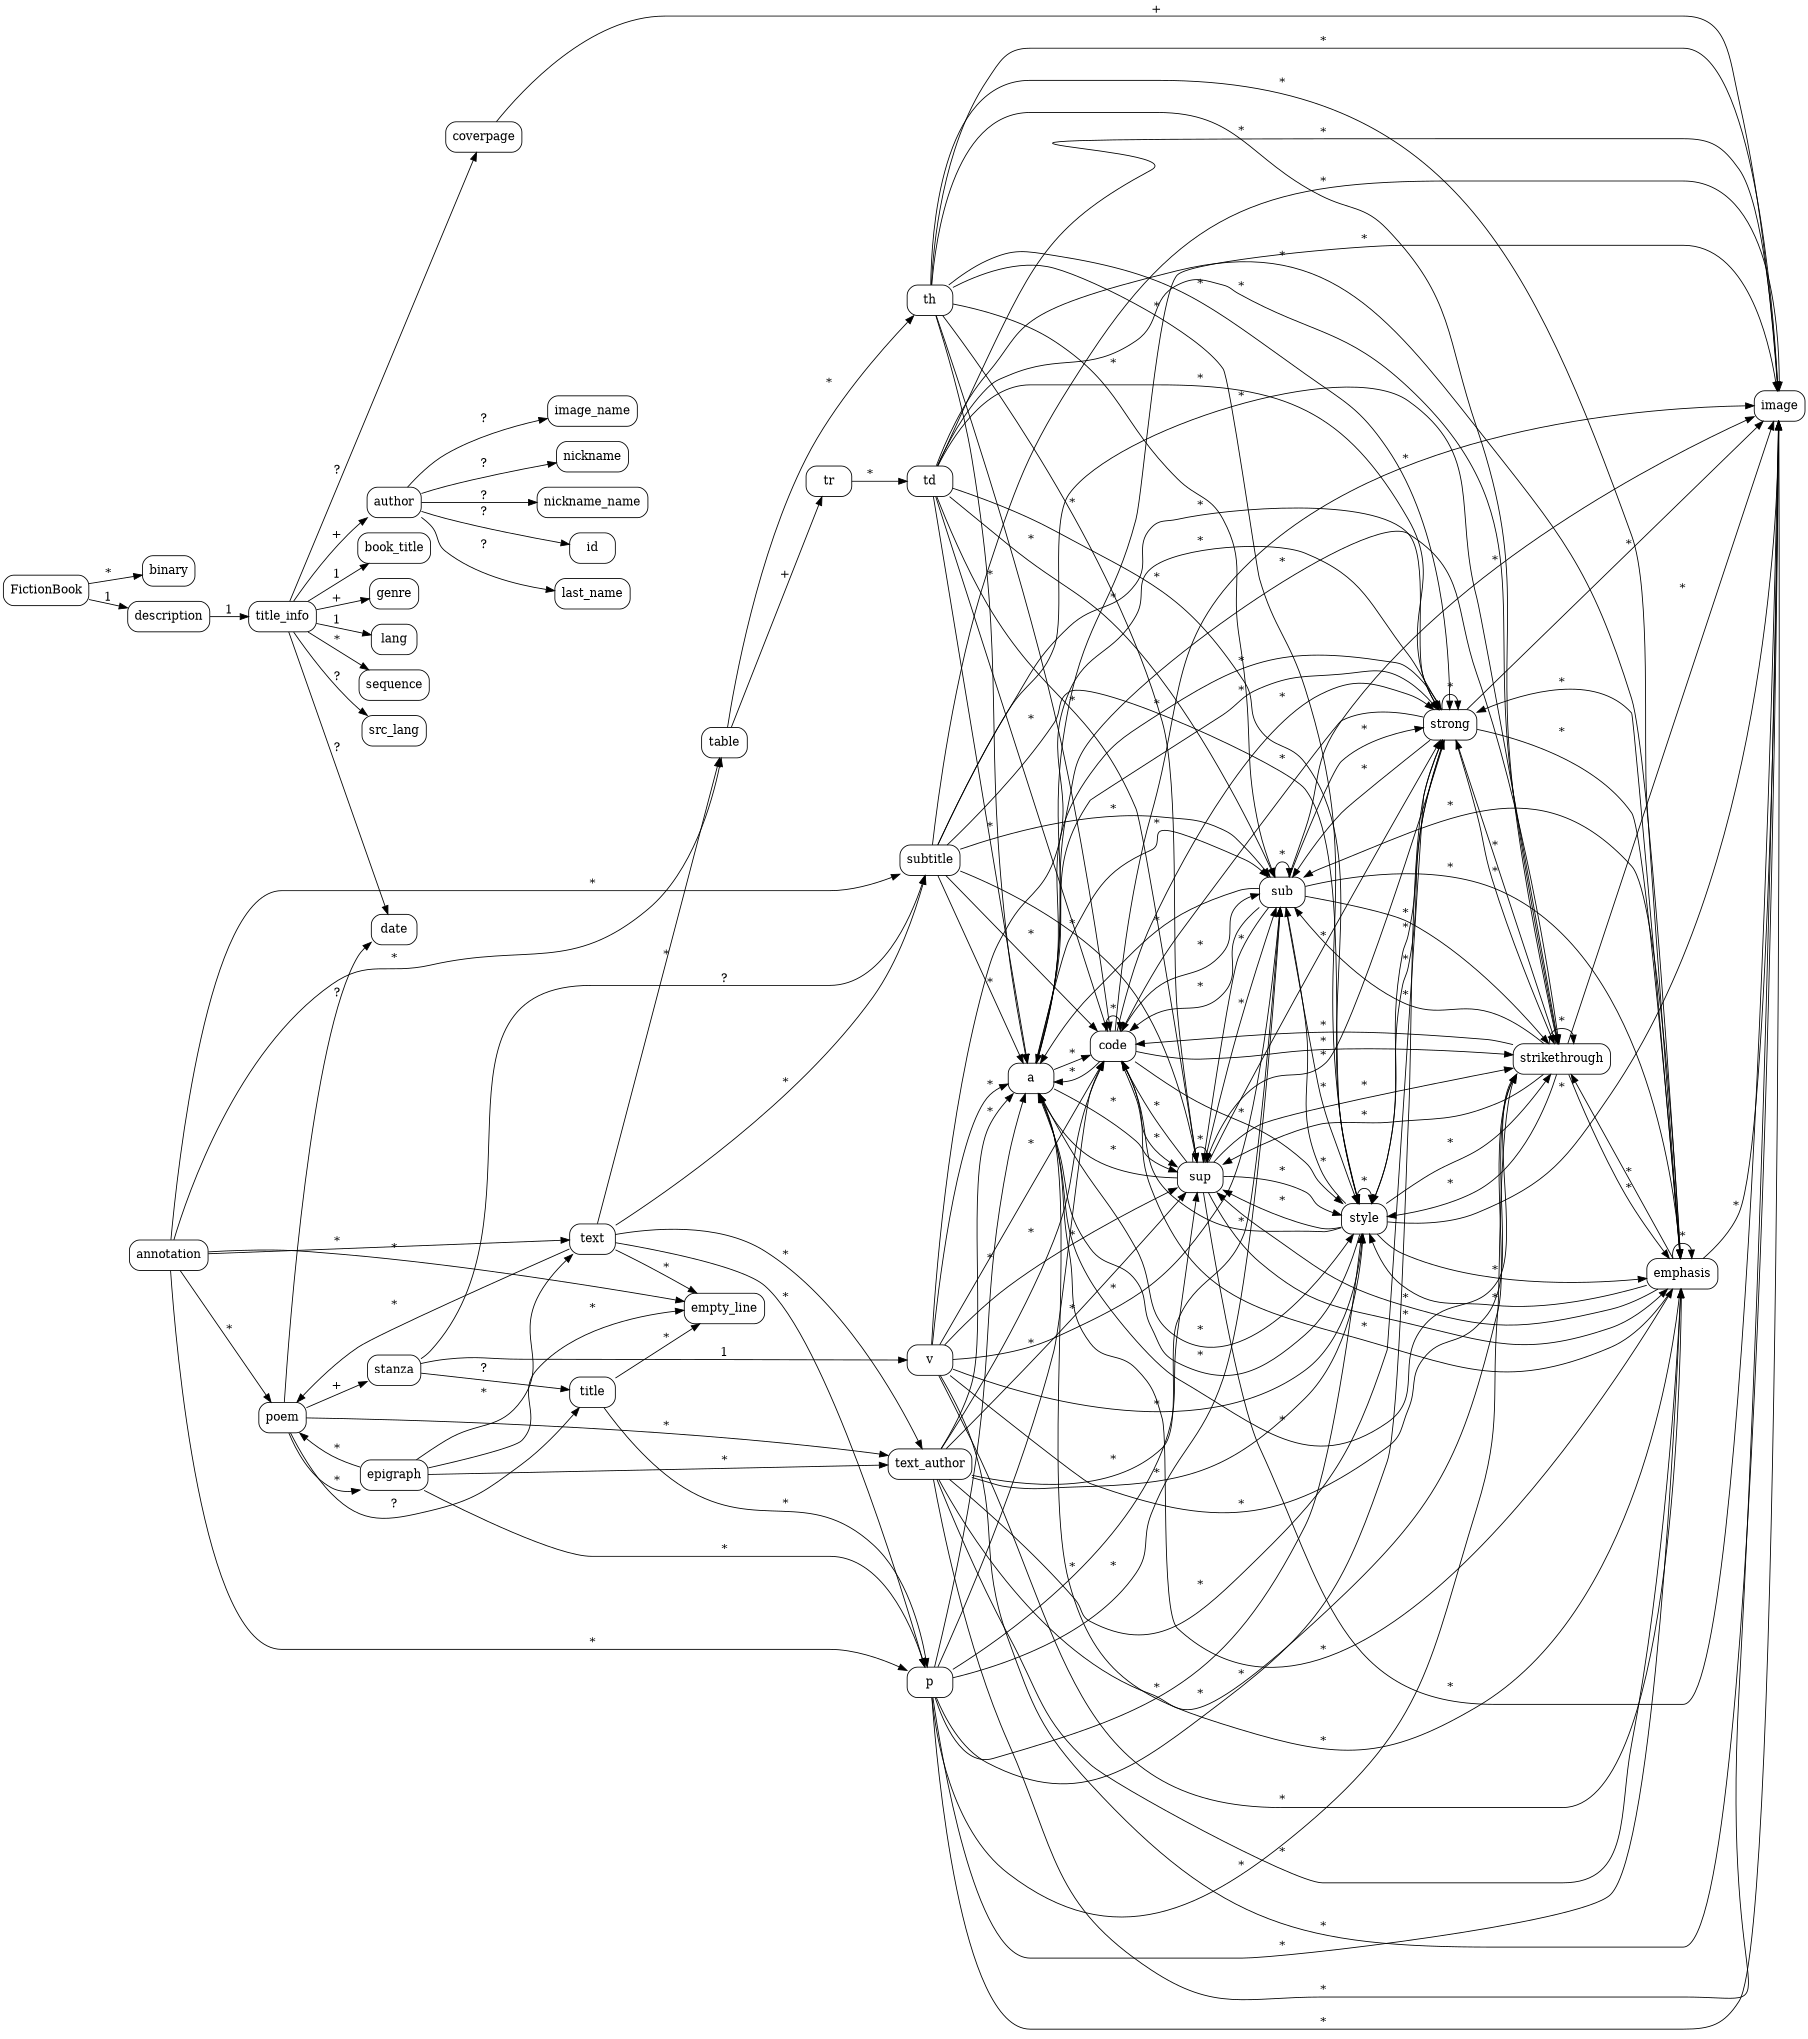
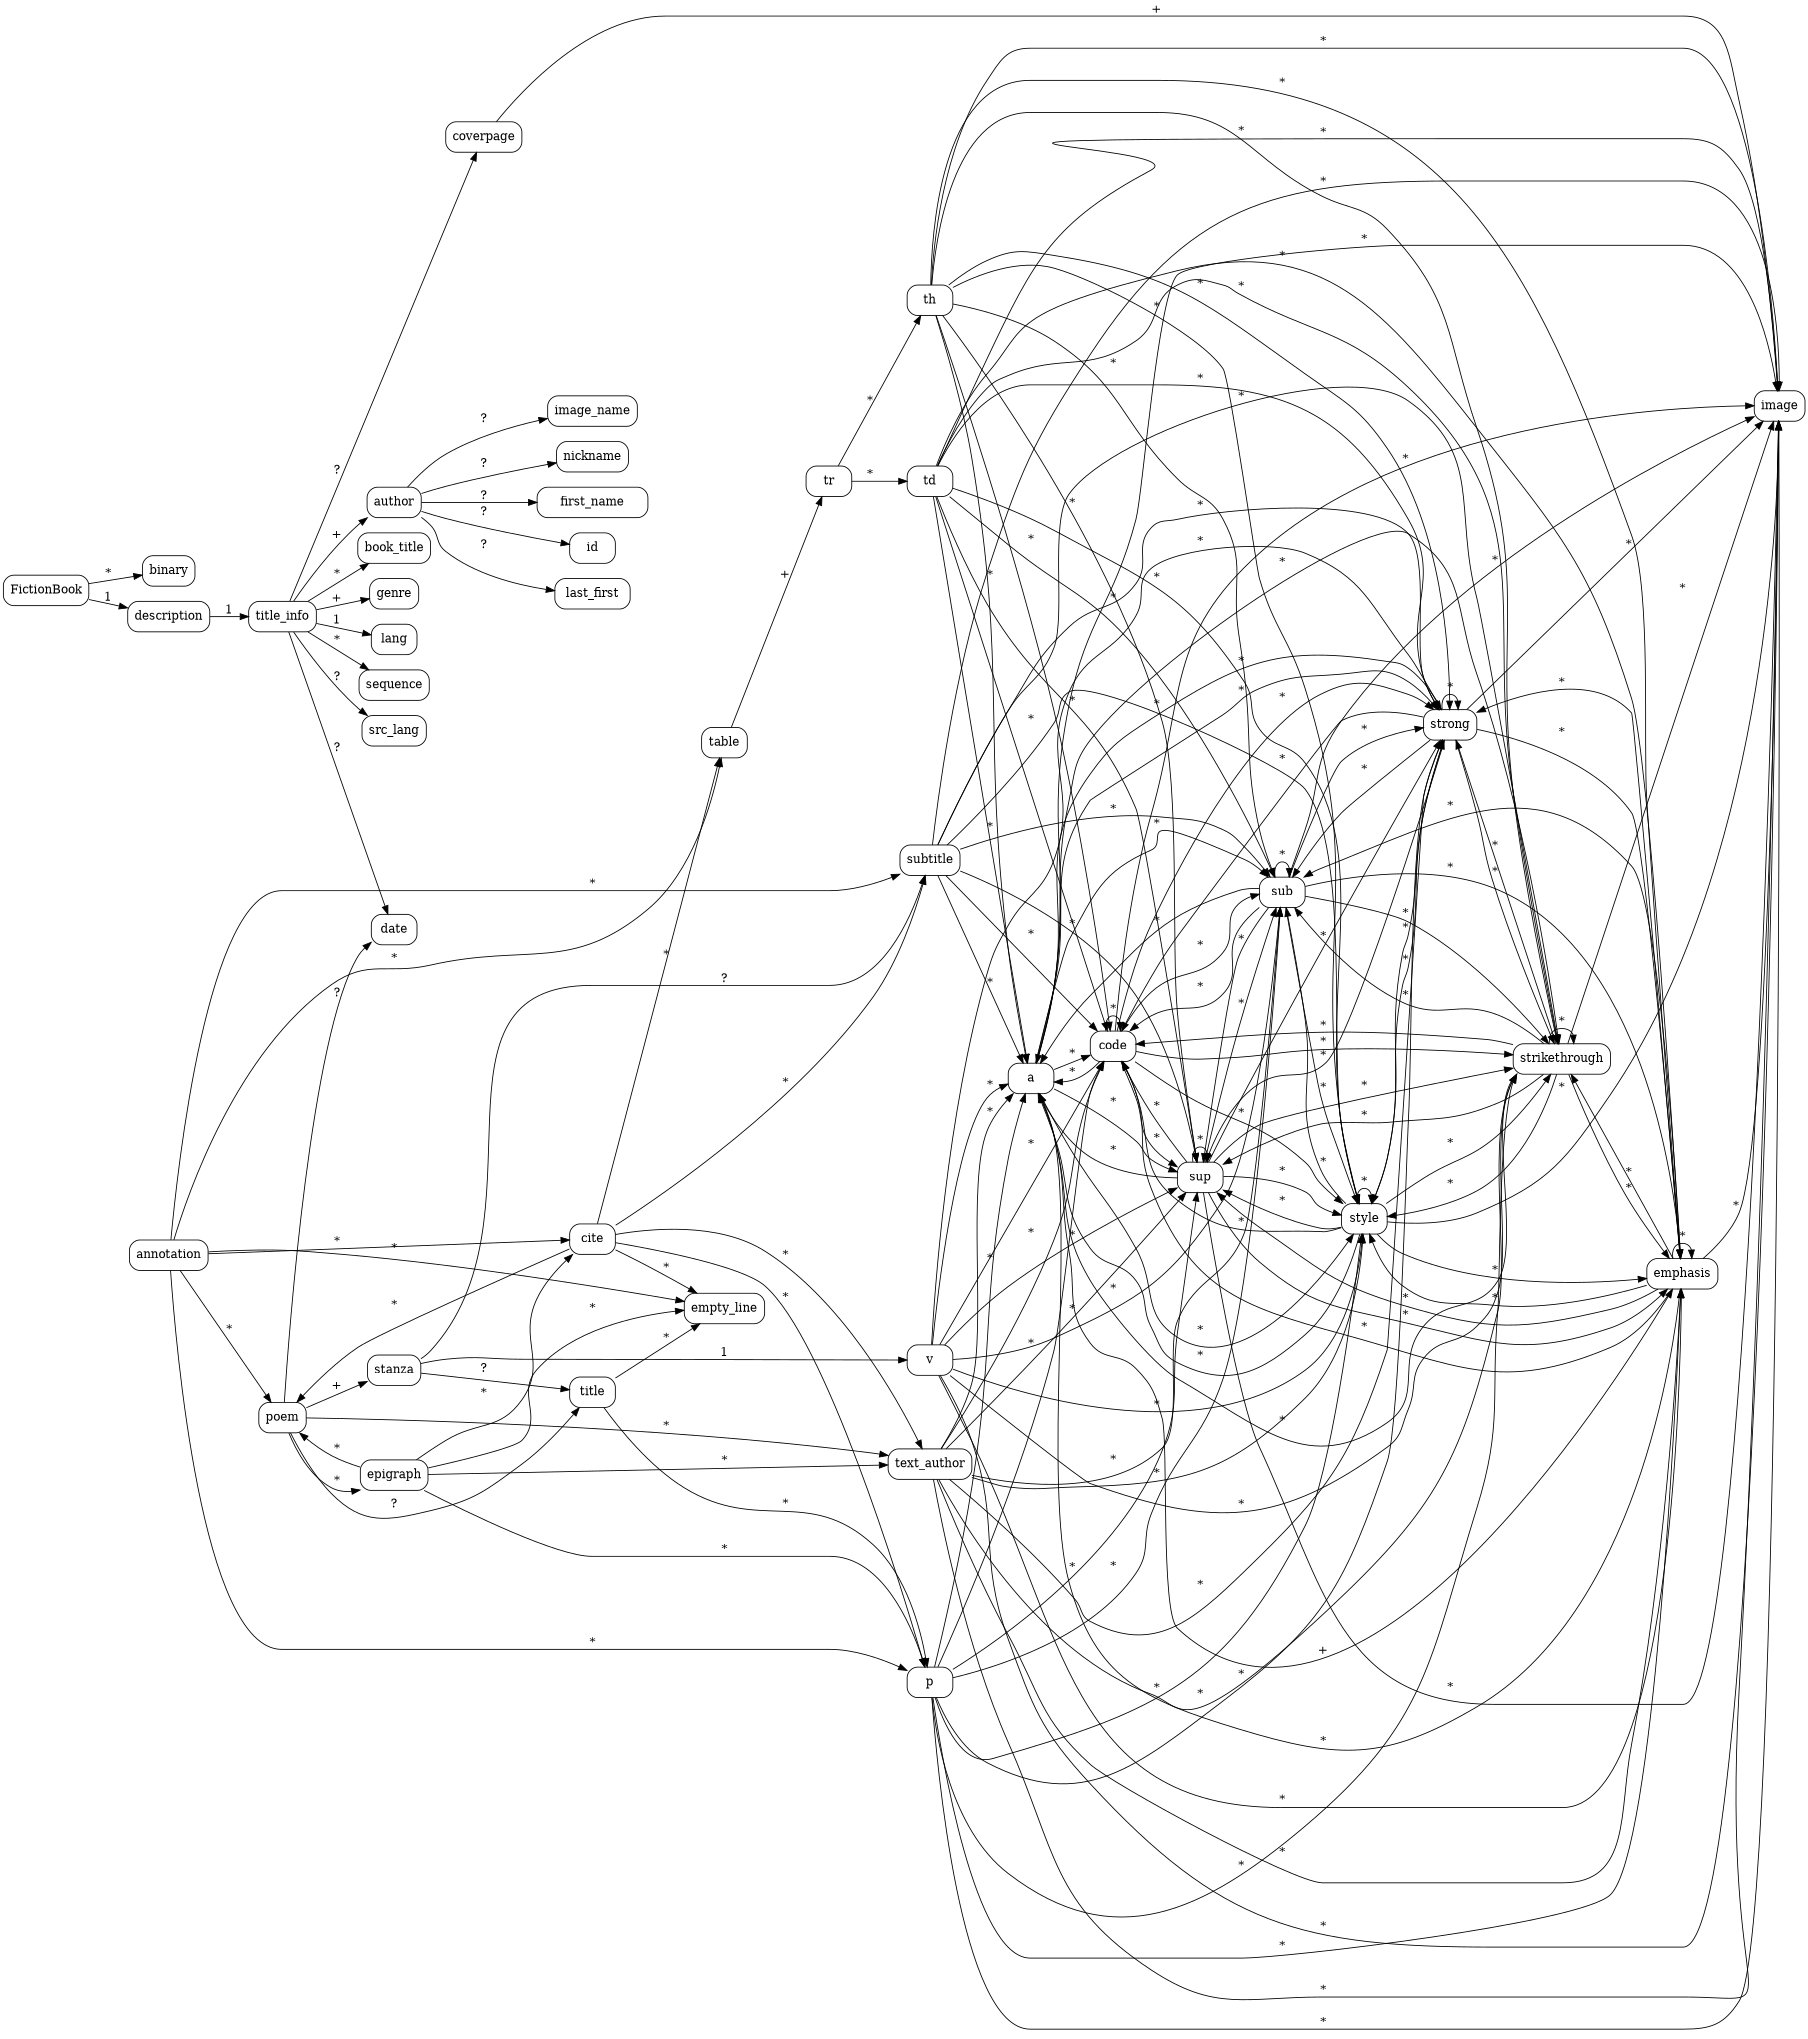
  digraph {
    rankdir=LR
    node [shape=rectangle style=rounded]
    FictionBook
    binary
    description
    title_info
    a
    code
    emphasis
    image
    strikethrough
    strong
    style
    sub
    sup
    annotation
-   cite [label=text]
+   cite
    empty_line
    p
    poem
    subtitle
    table
    text_author
    epigraph
    date
    stanza
    title
    tr
    author
-   first_name [label=nickname_name]
+   first_name
    id
-   last_name
+   last_name [label=last_first]
    n31 [label=image_name]
    nickname
    coverpage
    book_title
    genre
    lang
    sequence
    src_lang
    v
    td
    th
    FictionBook -> binary [label="*"]
    FictionBook -> description [label=1]
    description -> title_info [label=1]
    title_info -> date [label="?"]
    title_info -> author [label="+"]
    title_info -> coverpage [label="?"]
-   title_info -> book_title [label=1]
+   title_info -> book_title [label="*"]
    title_info -> genre [label="+"]
    title_info -> lang [label=1]
    title_info -> sequence [label="*"]
    title_info -> src_lang [label="?"]
    a -> code [label="*"]
-   a -> emphasis [label="*"]
+   a -> emphasis [label="+"]
    a -> image [label="*"]
    a -> strikethrough [label="*"]
    a -> strong [label="*"]
    a -> style [label="*"]
    a -> sub [label="*"]
    a -> sup [label="*"]
    code -> a [label="*"]
    code -> code [label="*"]
    code -> image [label="*"]
    code -> strikethrough [label="*"]
    code -> strong [label="*"]
    code -> style [label="*"]
    code -> sub [label="*"]
    code -> sup [label="*"]
    emphasis -> a [label="*"]
    emphasis -> code [label="*"]
    emphasis -> emphasis [label="*"]
    emphasis -> image [label="*"]
    emphasis -> strikethrough [label="*"]
    emphasis -> strong [label="*"]
    emphasis -> style [label="*"]
    emphasis -> sub [label="*"]
    emphasis -> sup [label="*"]
    strikethrough -> a [label="*"]
    strikethrough -> code [label="*"]
    strikethrough -> emphasis [label="*"]
    strikethrough -> image [label="*"]
    strikethrough -> strikethrough [label="*"]
    strikethrough -> strong [label="*"]
    strikethrough -> style [label="*"]
    strikethrough -> sub [label="*"]
    strikethrough -> sup [label="*"]
    strong -> a [label="*"]
    strong -> code [label="*"]
    strong -> emphasis [label="*"]
    strong -> image [label="*"]
    strong -> strikethrough [label="*"]
    strong -> strong [label="*"]
    strong -> style [label="*"]
    strong -> sub [label="*"]
    strong -> sup [label="*"]
    style -> a [label="*"]
    style -> code [label="*"]
    style -> emphasis [label="*"]
    style -> image [label="*"]
    style -> strikethrough [label="*"]
    style -> strong [label="*"]
    style -> style [label="*"]
    style -> sub [label="*"]
    style -> sup [label="*"]
    sub -> a [label="*"]
    sub -> code [label="*"]
    sub -> emphasis [label="*"]
    sub -> image [label="*"]
    sub -> strikethrough [label="*"]
    sub -> strong [label="*"]
    sub -> style [label="*"]
    sub -> sub [label="*"]
    sub -> sup [label="*"]
    sup -> a [label="*"]
    sup -> code [label="*"]
    sup -> emphasis [label="*"]
    sup -> image [label="*"]
    sup -> strikethrough [label="*"]
    sup -> strong [label="*"]
    sup -> style [label="*"]
    sup -> sub [label="*"]
    sup -> sup [label="*"]
    annotation -> cite [label="*"]
    annotation -> empty_line [label="*"]
    annotation -> p [label="*"]
    annotation -> poem [label="*"]
    annotation -> subtitle [label="*"]
    annotation -> table [label="*"]
    cite -> empty_line [label="*"]
    cite -> p [label="*"]
    cite -> poem [label="*"]
    cite -> subtitle [label="*"]
    cite -> table [label="*"]
    cite -> text_author [label="*"]
    p -> a [label="*"]
    p -> code [label="*"]
    p -> emphasis [label="*"]
    p -> image [label="*"]
    p -> strikethrough [label="*"]
    p -> strong [label="*"]
    p -> style [label="*"]
    p -> sub [label="*"]
    p -> sup [label="*"]
    poem -> text_author [label="*"]
    poem -> epigraph [label="*"]
    poem -> date [label="?"]
    poem -> stanza [label="+"]
    poem -> title [label="?"]
    subtitle -> a [label="*"]
    subtitle -> code [label="*"]
    subtitle -> image [label="*"]
    subtitle -> strikethrough [label="*"]
    subtitle -> strong [label="*"]
    subtitle -> style [label="*"]
    subtitle -> sub [label="*"]
    subtitle -> sup [label="*"]
    table -> tr [label="+"]
    text_author -> a [label="*"]
    text_author -> code [label="*"]
    text_author -> emphasis [label="*"]
    text_author -> image [label="*"]
    text_author -> strikethrough [label="*"]
    text_author -> strong [label="*"]
    text_author -> style [label="*"]
    text_author -> sub [label="*"]
    text_author -> sup [label="*"]
    epigraph -> cite [label="*"]
    epigraph -> empty_line [label="*"]
    epigraph -> p [label="*"]
    epigraph -> poem [label="*"]
    epigraph -> text_author [label="*"]
    stanza -> subtitle [label="?"]
    stanza -> title [label="?"]
    stanza -> v [label=1]
    title -> empty_line [label="*"]
    title -> p [label="*"]
    tr -> td [label="*"]
-   table -> th [label="*"]
+   tr -> th [label="*"]
    author -> first_name [label="?"]
    author -> id [label="?"]
    author -> last_name [label="?"]
    author -> n31 [label="?"]
    author -> nickname [label="?"]
    coverpage -> image [label="+"]
    v -> a [label="*"]
    v -> code [label="*"]
    v -> emphasis [label="*"]
    v -> image [label="*"]
    v -> strikethrough [label="*"]
    v -> strong [label="*"]
    v -> style [label="*"]
    v -> sub [label="*"]
    v -> sup [label="*"]
    td -> a [label="*"]
    td -> code [label="*"]
    td -> emphasis [label="*"]
    td -> image [label="*"]
    td -> strikethrough [label="*"]
    td -> strong [label="*"]
    td -> style [label="*"]
    td -> sub [label="*"]
    td -> sup [label="*"]
    th -> a [label="*"]
    th -> code [label="*"]
    th -> emphasis [label="*"]
    th -> image [label="*"]
    th -> strikethrough [label="*"]
    th -> strong [label="*"]
    th -> style [label="*"]
    th -> sub [label="*"]
    th -> sup [label="*"]
  }
